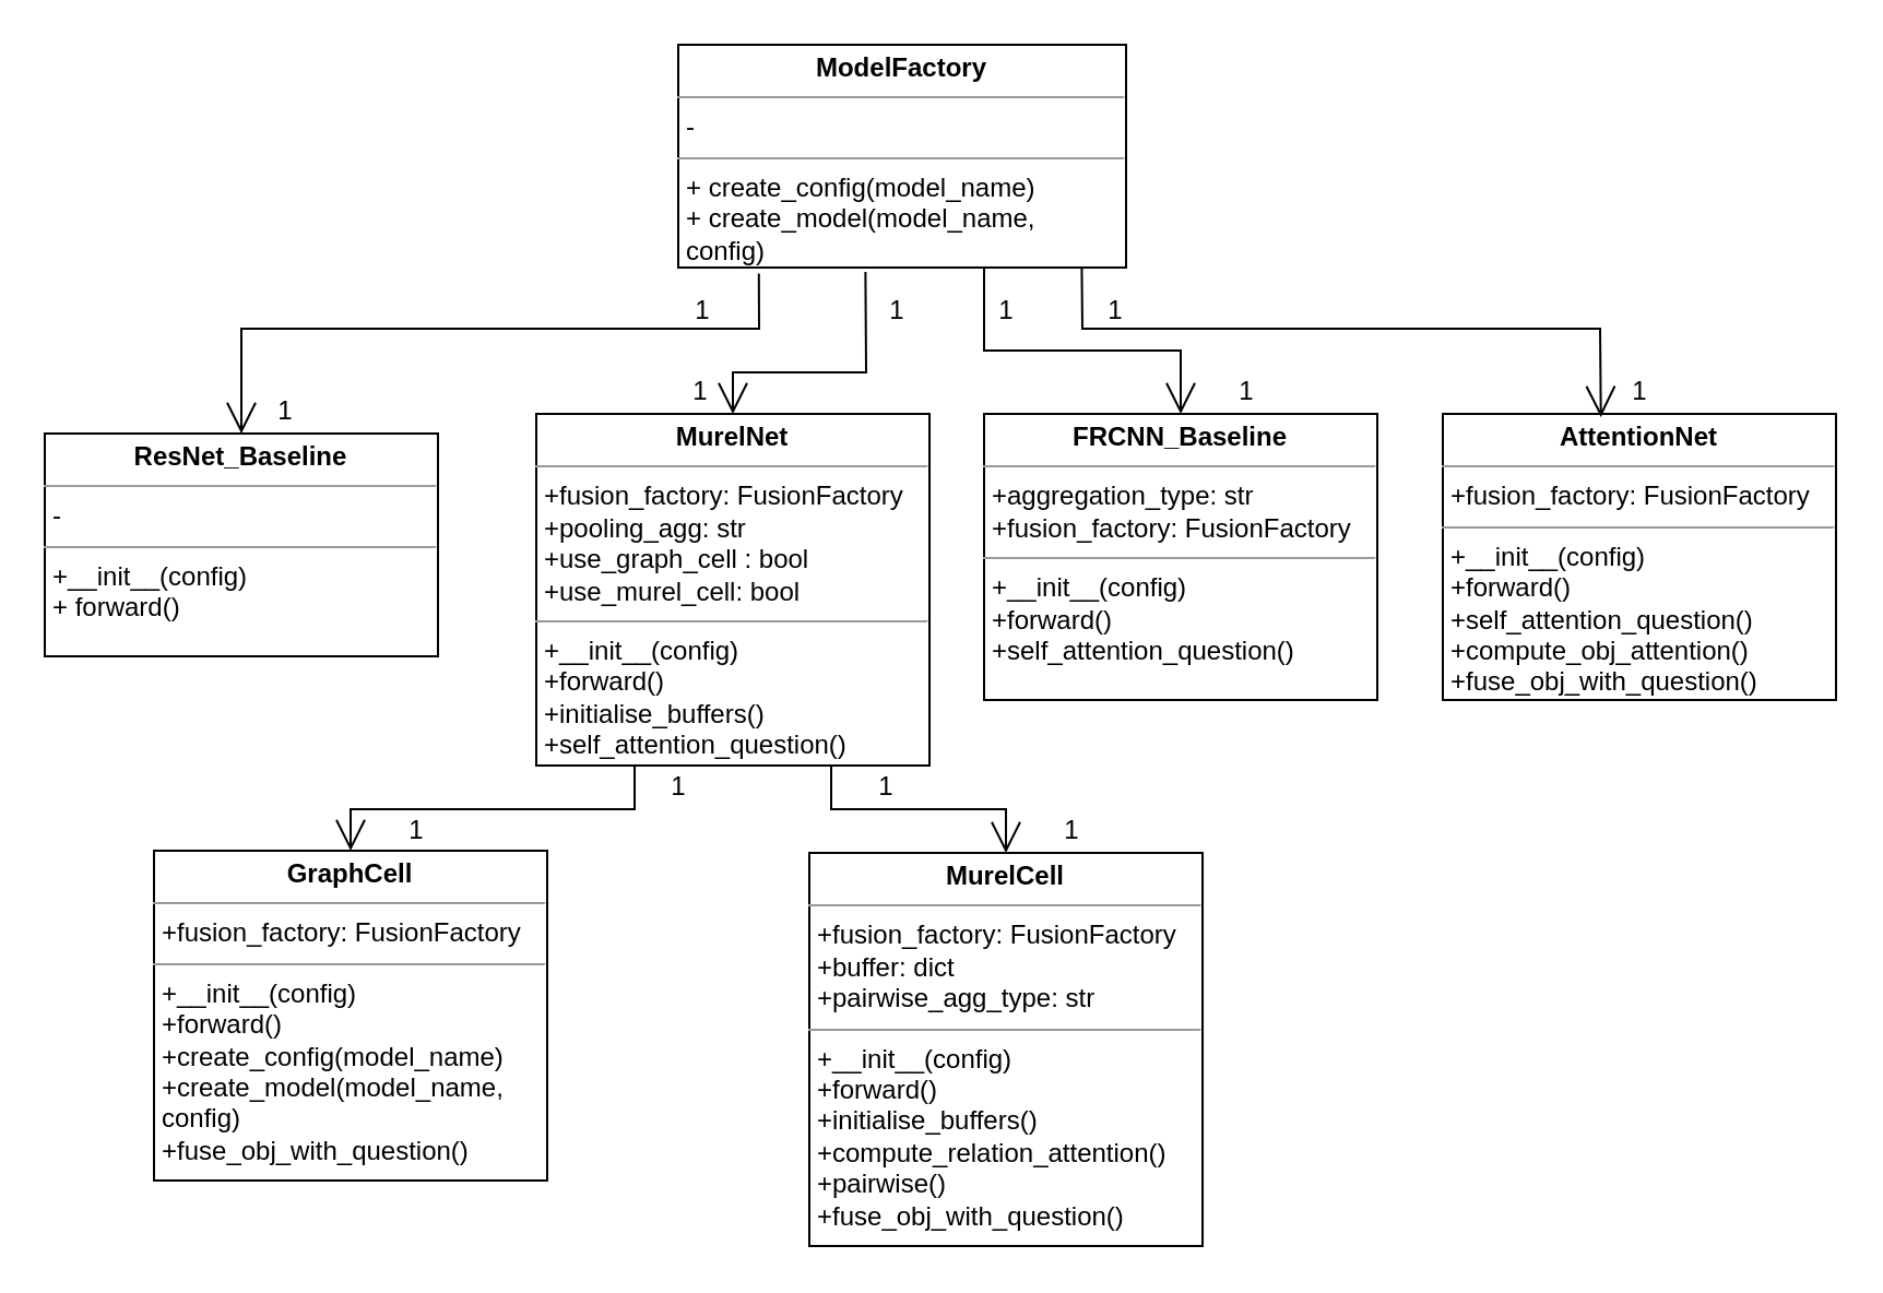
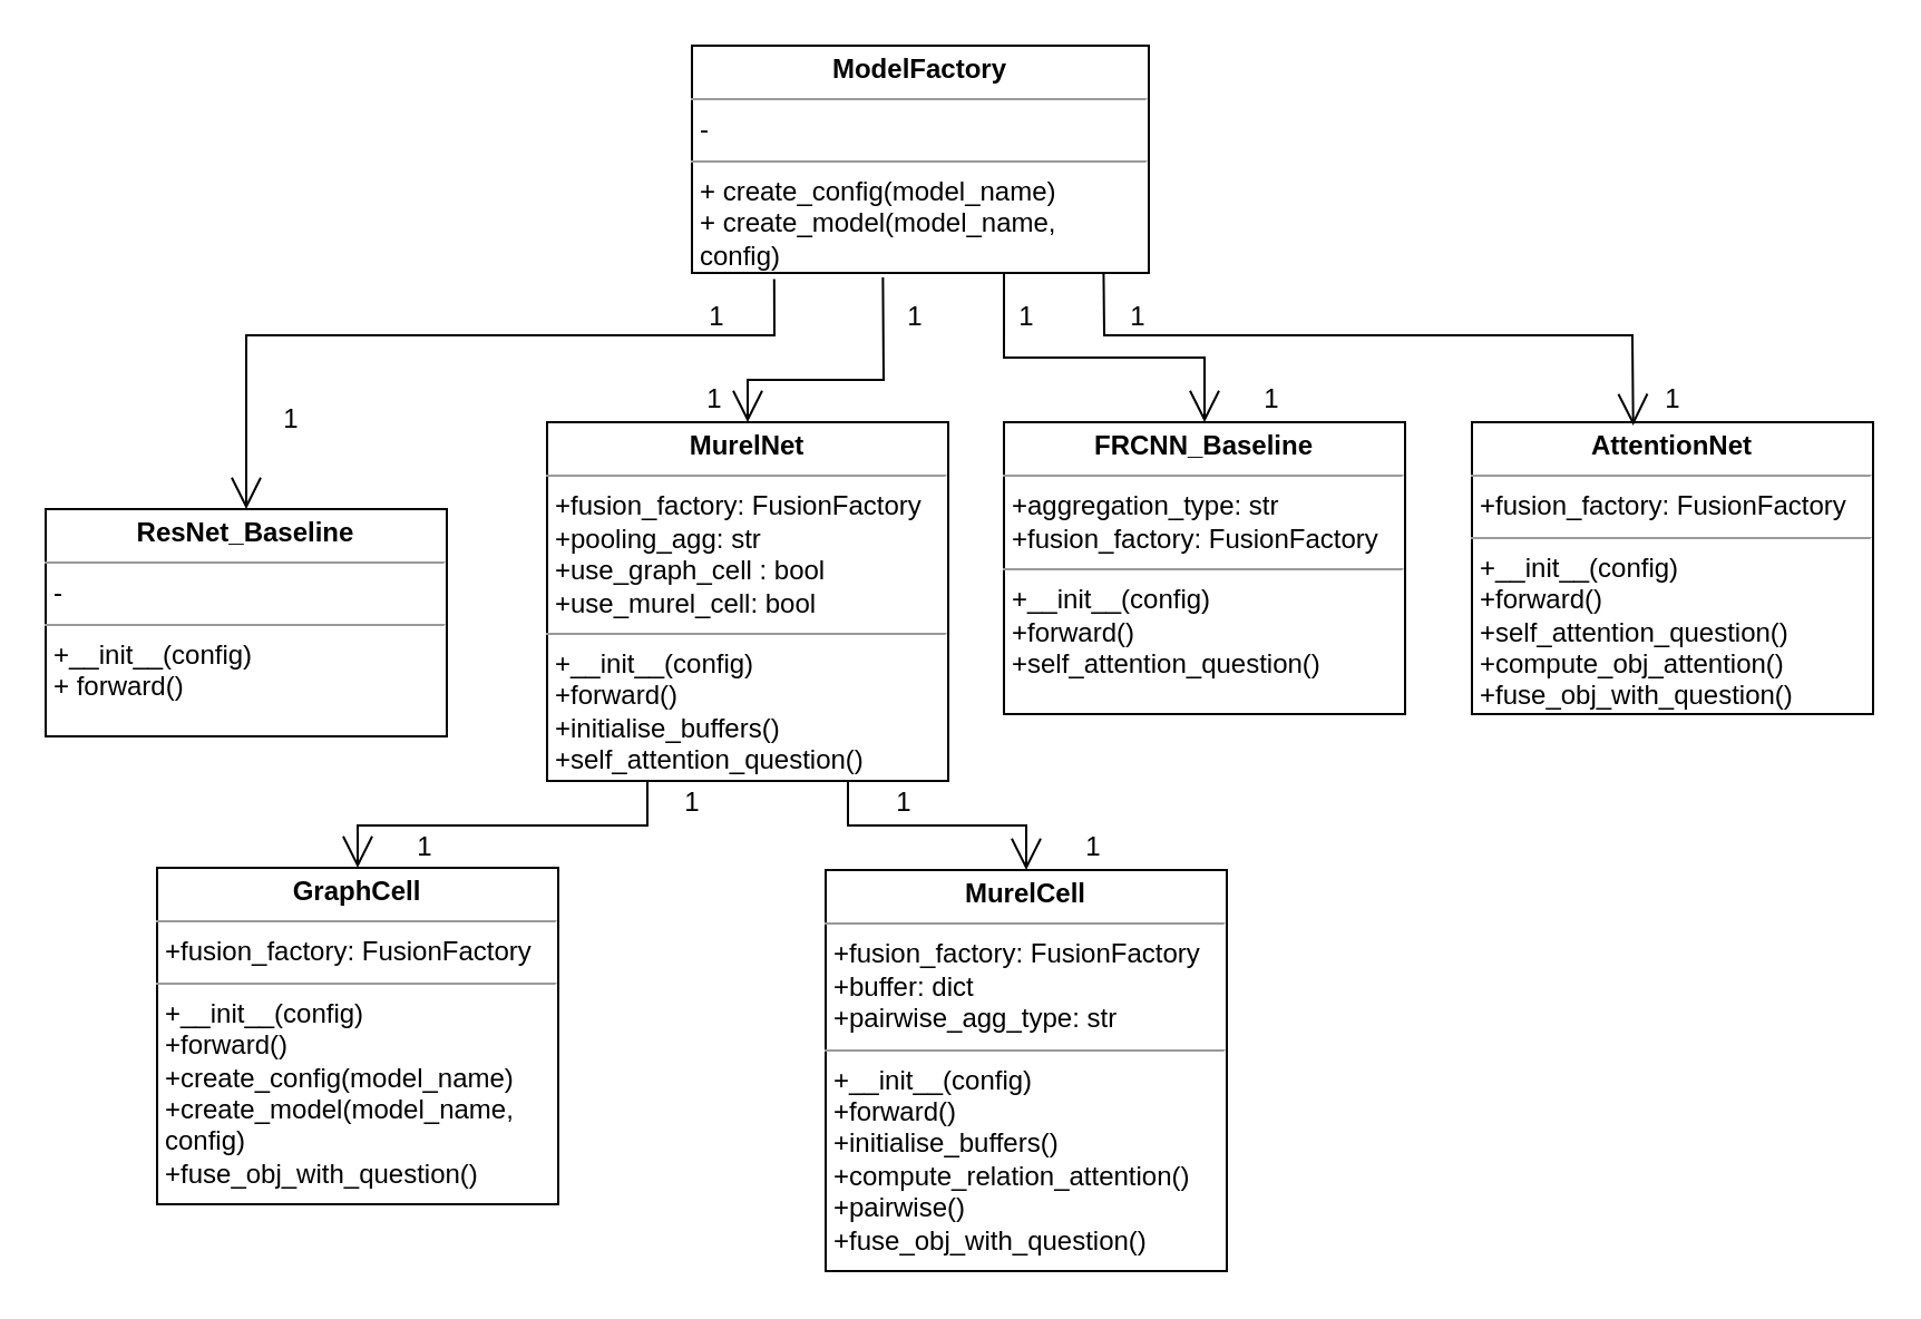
  <mxCell id="0" />
  <mxCell id="1" parent="0" />
  <mxCell id="2" value="&lt;p style=&quot;margin: 0px ; margin-top: 4px ; text-align: center&quot;&gt;&lt;b&gt;ModelFactory&lt;/b&gt;&lt;/p&gt;&lt;hr size=&quot;1&quot;&gt;&lt;p style=&quot;margin: 0px ; margin-left: 4px&quot;&gt;&lt;span&gt;-&lt;/span&gt;&lt;/p&gt;&lt;hr size=&quot;1&quot;&gt;&lt;p style=&quot;margin: 0px ; margin-left: 4px&quot;&gt;+ create_config(model_name)&lt;br&gt;&lt;/p&gt;&lt;p style=&quot;margin: 0px ; margin-left: 4px&quot;&gt;+ create_model(model_name,&amp;nbsp;&lt;/p&gt;&lt;p style=&quot;margin: 0px ; margin-left: 4px&quot;&gt;config)&lt;/p&gt;" style="verticalAlign=top;align=left;overflow=fill;fontSize=12;fontFamily=Helvetica;html=1;rounded=0;shadow=0;comic=0;labelBackgroundColor=none;strokeWidth=1" vertex="1" parent="1"><mxGeometry x="310" y="20" width="205" height="102" as="geometry" /></mxCell>
  <mxCell id="3" value="&lt;p style=&quot;margin: 0px ; margin-top: 4px ; text-align: center&quot;&gt;&lt;b&gt;MurelNet&lt;/b&gt;&lt;/p&gt;&lt;hr size=&quot;1&quot;&gt;&lt;p style=&quot;margin: 0px ; margin-left: 4px&quot;&gt;+fusion_factory: FusionFactory&lt;/p&gt;&lt;p style=&quot;margin: 0px ; margin-left: 4px&quot;&gt;+pooling_agg: str&lt;/p&gt;&lt;p style=&quot;margin: 0px ; margin-left: 4px&quot;&gt;+use_graph_cell : bool&lt;/p&gt;&lt;p style=&quot;margin: 0px ; margin-left: 4px&quot;&gt;+use_murel_cell: bool&lt;/p&gt;&lt;hr size=&quot;1&quot;&gt;&lt;p style=&quot;margin: 0px ; margin-left: 4px&quot;&gt;+__init__(config)&lt;/p&gt;&lt;p style=&quot;margin: 0px ; margin-left: 4px&quot;&gt;+forward()&lt;/p&gt;&lt;p style=&quot;margin: 0px ; margin-left: 4px&quot;&gt;+initialise_buffers()&lt;/p&gt;&lt;p style=&quot;margin: 0px ; margin-left: 4px&quot;&gt;+self_attention_question()&lt;/p&gt;" style="verticalAlign=top;align=left;overflow=fill;fontSize=12;fontFamily=Helvetica;html=1;rounded=0;shadow=0;comic=0;labelBackgroundColor=none;strokeWidth=1" vertex="1" parent="1"><mxGeometry x="245" y="189" width="180" height="161" as="geometry" /></mxCell>
  <mxCell id="4" value="&lt;p style=&quot;margin: 0px ; margin-top: 4px ; text-align: center&quot;&gt;&lt;b&gt;MurelCell&lt;/b&gt;&lt;/p&gt;&lt;hr size=&quot;1&quot;&gt;&lt;p style=&quot;margin: 0px ; margin-left: 4px&quot;&gt;+fusion_factory: FusionFactory&lt;/p&gt;&lt;p style=&quot;margin: 0px ; margin-left: 4px&quot;&gt;+buffer: dict&lt;/p&gt;&lt;p style=&quot;margin: 0px ; margin-left: 4px&quot;&gt;+pairwise_agg_type: str&lt;/p&gt;&lt;hr size=&quot;1&quot;&gt;&lt;p style=&quot;margin: 0px ; margin-left: 4px&quot;&gt;+__init__(config)&lt;/p&gt;&lt;p style=&quot;margin: 0px ; margin-left: 4px&quot;&gt;+forward()&lt;/p&gt;&lt;p style=&quot;margin: 0px ; margin-left: 4px&quot;&gt;+initialise_buffers()&lt;/p&gt;&lt;p style=&quot;margin: 0px ; margin-left: 4px&quot;&gt;&lt;span&gt;+compute_relation_attention()&lt;/span&gt;&lt;/p&gt;&lt;p style=&quot;margin: 0px ; margin-left: 4px&quot;&gt;&lt;span&gt;+pairwise()&lt;/span&gt;&lt;/p&gt;&lt;p style=&quot;margin: 0px ; margin-left: 4px&quot;&gt;&lt;span&gt;+fuse_obj_with_question()&lt;/span&gt;&lt;/p&gt;" style="verticalAlign=top;align=left;overflow=fill;fontSize=12;fontFamily=Helvetica;html=1;rounded=0;shadow=0;comic=0;labelBackgroundColor=none;strokeWidth=1" vertex="1" parent="1"><mxGeometry x="370" y="390" width="180" height="180" as="geometry" /></mxCell>
  <mxCell id="5" value="&lt;p style=&quot;margin: 0px ; margin-top: 4px ; text-align: center&quot;&gt;&lt;b&gt;AttentionNet&lt;/b&gt;&lt;/p&gt;&lt;hr size=&quot;1&quot;&gt;&lt;p style=&quot;margin: 0px ; margin-left: 4px&quot;&gt;+fusion_factory: FusionFactory&lt;/p&gt;&lt;hr size=&quot;1&quot;&gt;&lt;p style=&quot;margin: 0px ; margin-left: 4px&quot;&gt;+__init__(config)&lt;/p&gt;&lt;p style=&quot;margin: 0px ; margin-left: 4px&quot;&gt;+forward()&lt;/p&gt;&lt;p style=&quot;margin: 0px ; margin-left: 4px&quot;&gt;+self_attention_question()&lt;/p&gt;&lt;p style=&quot;margin: 0px ; margin-left: 4px&quot;&gt;+compute_obj_attention()&lt;/p&gt;&lt;p style=&quot;margin: 0px ; margin-left: 4px&quot;&gt;+fuse_obj_with_question()&lt;/p&gt;" style="verticalAlign=top;align=left;overflow=fill;fontSize=12;fontFamily=Helvetica;html=1;rounded=0;shadow=0;comic=0;labelBackgroundColor=none;strokeWidth=1" vertex="1" parent="1"><mxGeometry x="660" y="189" width="180" height="131" as="geometry" /></mxCell>
  <mxCell id="6" value="&lt;p style=&quot;margin: 0px ; margin-top: 4px ; text-align: center&quot;&gt;&lt;b&gt;FRCNN_Baseline&lt;/b&gt;&lt;/p&gt;&lt;hr size=&quot;1&quot;&gt;&lt;p style=&quot;margin: 0px ; margin-left: 4px&quot;&gt;+aggregation_type: str&lt;/p&gt;&lt;p style=&quot;margin: 0px ; margin-left: 4px&quot;&gt;+fusion_factory: FusionFactory&lt;/p&gt;&lt;hr size=&quot;1&quot;&gt;&lt;p style=&quot;margin: 0px ; margin-left: 4px&quot;&gt;+__init__(config)&lt;/p&gt;&lt;p style=&quot;margin: 0px ; margin-left: 4px&quot;&gt;+forward()&lt;/p&gt;&lt;p style=&quot;margin: 0px ; margin-left: 4px&quot;&gt;+self_attention_question()&lt;/p&gt;&lt;p style=&quot;margin: 0px ; margin-left: 4px&quot;&gt;&lt;br&gt;&lt;/p&gt;" style="verticalAlign=top;align=left;overflow=fill;fontSize=12;fontFamily=Helvetica;html=1;rounded=0;shadow=0;comic=0;labelBackgroundColor=none;strokeWidth=1" vertex="1" parent="1"><mxGeometry x="450" y="189" width="180" height="131" as="geometry" /></mxCell>
  <mxCell id="7" value="&lt;p style=&quot;margin: 0px ; margin-top: 4px ; text-align: center&quot;&gt;&lt;b&gt;GraphCell&lt;/b&gt;&lt;/p&gt;&lt;hr size=&quot;1&quot;&gt;&lt;p style=&quot;margin: 0px ; margin-left: 4px&quot;&gt;+fusion_factory: FusionFactory&lt;br&gt;&lt;/p&gt;&lt;hr size=&quot;1&quot;&gt;&lt;p style=&quot;margin: 0px ; margin-left: 4px&quot;&gt;+__init__(config)&lt;/p&gt;&lt;p style=&quot;margin: 0px ; margin-left: 4px&quot;&gt;+forward()&lt;/p&gt;&lt;p style=&quot;margin: 0px ; margin-left: 4px&quot;&gt;+create_config(model_name)&lt;br&gt;&lt;/p&gt;&lt;p style=&quot;margin: 0px ; margin-left: 4px&quot;&gt;+create_model(model_name,&amp;nbsp;&lt;/p&gt;&lt;p style=&quot;margin: 0px ; margin-left: 4px&quot;&gt;config)&lt;/p&gt;&lt;p style=&quot;margin: 0px ; margin-left: 4px&quot;&gt;+fuse_obj_with_question()&lt;/p&gt;" style="verticalAlign=top;align=left;overflow=fill;fontSize=12;fontFamily=Helvetica;html=1;rounded=0;shadow=0;comic=0;labelBackgroundColor=none;strokeWidth=1" vertex="1" parent="1"><mxGeometry x="70" y="389" width="180" height="151" as="geometry" /></mxCell>
- <mxCell id="8" value="&lt;p style=&quot;margin: 0px ; margin-top: 4px ; text-align: center&quot;&gt;&lt;b&gt;ResNet_Baseline&lt;/b&gt;&lt;/p&gt;&lt;hr size=&quot;1&quot;&gt;&lt;p style=&quot;margin: 0px ; margin-left: 4px&quot;&gt;&lt;span&gt;-&lt;/span&gt;&lt;/p&gt;&lt;hr size=&quot;1&quot;&gt;&lt;p style=&quot;margin: 0px ; margin-left: 4px&quot;&gt;+__init__(config)&lt;/p&gt;&lt;p style=&quot;margin: 0px ; margin-left: 4px&quot;&gt;+ forward()&lt;/p&gt;" style="verticalAlign=top;align=left;overflow=fill;fontSize=12;fontFamily=Helvetica;html=1;rounded=0;shadow=0;comic=0;labelBackgroundColor=none;strokeWidth=1" vertex="1" parent="1"><mxGeometry x="20" y="198" width="180" height="102" as="geometry" /></mxCell>
+ <mxCell id="8" value="&lt;p style=&quot;margin: 0px ; margin-top: 4px ; text-align: center&quot;&gt;&lt;b&gt;ResNet_Baseline&lt;/b&gt;&lt;/p&gt;&lt;hr size=&quot;1&quot;&gt;&lt;p style=&quot;margin: 0px ; margin-left: 4px&quot;&gt;&lt;span&gt;-&lt;/span&gt;&lt;/p&gt;&lt;hr size=&quot;1&quot;&gt;&lt;p style=&quot;margin: 0px ; margin-left: 4px&quot;&gt;+__init__(config)&lt;/p&gt;&lt;p style=&quot;margin: 0px ; margin-left: 4px&quot;&gt;+ forward()&lt;/p&gt;" style="verticalAlign=top;align=left;overflow=fill;fontSize=12;fontFamily=Helvetica;html=1;rounded=0;shadow=0;comic=0;labelBackgroundColor=none;strokeWidth=1" vertex="1" parent="1"><mxGeometry x="20" y="228" width="180" height="102" as="geometry" /></mxCell>
  <mxCell id="9" value="" style="endArrow=open;endFill=1;endSize=12;html=1;entryX=0.5;entryY=0;entryDx=0;entryDy=0;rounded=0;exitX=0.18;exitY=1.027;exitDx=0;exitDy=0;exitPerimeter=0;" edge="1" parent="1" source="2" target="8"><mxGeometry width="160" relative="1" as="geometry"><mxPoint x="417" y="122" as="sourcePoint" /><mxPoint x="500" y="140" as="targetPoint" /><Array as="points"><mxPoint x="347" y="150" /><mxPoint x="110" y="150" /></Array></mxGeometry></mxCell>
  <mxCell id="10" value="" style="endArrow=open;endFill=1;endSize=12;html=1;rounded=0;entryX=0.5;entryY=0;entryDx=0;entryDy=0;exitX=0.418;exitY=1.02;exitDx=0;exitDy=0;exitPerimeter=0;" edge="1" parent="1" source="2" target="3"><mxGeometry width="160" relative="1" as="geometry"><mxPoint x="420" y="122" as="sourcePoint" /><mxPoint x="335" y="170" as="targetPoint" /><Array as="points"><mxPoint x="396" y="170" /><mxPoint x="335" y="170" /></Array></mxGeometry></mxCell>
  <mxCell id="11" value="" style="endArrow=open;endFill=1;endSize=12;html=1;exitX=0.683;exitY=1.004;exitDx=0;exitDy=0;rounded=0;entryX=0.5;entryY=0;entryDx=0;entryDy=0;exitPerimeter=0;" edge="1" parent="1" source="2" target="6"><mxGeometry width="160" relative="1" as="geometry"><mxPoint x="480" y="160" as="sourcePoint" /><mxPoint x="640" y="160" as="targetPoint" /><Array as="points"><mxPoint x="450" y="160" /><mxPoint x="540" y="160" /></Array></mxGeometry></mxCell>
  <mxCell id="12" value="" style="endArrow=open;endFill=1;endSize=12;html=1;exitX=0.901;exitY=0.996;exitDx=0;exitDy=0;exitPerimeter=0;rounded=0;entryX=0.402;entryY=0.011;entryDx=0;entryDy=0;entryPerimeter=0;" edge="1" parent="1" source="2" target="5"><mxGeometry width="160" relative="1" as="geometry"><mxPoint x="590" y="140" as="sourcePoint" /><mxPoint x="750" y="140" as="targetPoint" /><Array as="points"><mxPoint x="495" y="150" /><mxPoint x="732" y="150" /></Array></mxGeometry></mxCell>
  <mxCell id="13" value="" style="endArrow=open;endFill=1;endSize=12;html=1;entryX=0.5;entryY=0;entryDx=0;entryDy=0;strokeColor=#000000;rounded=0;" edge="1" parent="1" target="7"><mxGeometry width="160" relative="1" as="geometry"><mxPoint x="290" y="350" as="sourcePoint" /><mxPoint x="420" y="370" as="targetPoint" /><Array as="points"><mxPoint x="290" y="370" /><mxPoint x="160" y="370" /></Array></mxGeometry></mxCell>
  <mxCell id="14" value="" style="endArrow=open;endFill=1;endSize=12;html=1;strokeColor=#000000;exitX=0.75;exitY=1;exitDx=0;exitDy=0;entryX=0.5;entryY=0;entryDx=0;entryDy=0;rounded=0;" edge="1" parent="1" source="3" target="4"><mxGeometry width="160" relative="1" as="geometry"><mxPoint x="320" y="370" as="sourcePoint" /><mxPoint x="480" y="370" as="targetPoint" /><Array as="points"><mxPoint x="380" y="370" /><mxPoint x="460" y="370" /></Array></mxGeometry></mxCell>
  <mxCell id="15" value="1" style="text;html=1;align=center;verticalAlign=middle;resizable=0;points=[];autosize=1;" vertex="1" parent="1"><mxGeometry x="311" y="132" width="20" height="20" as="geometry" /></mxCell>
  <mxCell id="16" value="1" style="text;html=1;align=center;verticalAlign=middle;resizable=0;points=[];autosize=1;" vertex="1" parent="1"><mxGeometry x="120" y="178" width="20" height="20" as="geometry" /></mxCell>
  <mxCell id="17" value="1" style="text;html=1;align=center;verticalAlign=middle;resizable=0;points=[];autosize=1;" vertex="1" parent="1"><mxGeometry x="400" y="132" width="20" height="20" as="geometry" /></mxCell>
  <mxCell id="18" value="1" style="text;html=1;align=center;verticalAlign=middle;resizable=0;points=[];autosize=1;" vertex="1" parent="1"><mxGeometry x="310" y="169" width="20" height="20" as="geometry" /></mxCell>
  <mxCell id="19" value="1" style="text;html=1;align=center;verticalAlign=middle;resizable=0;points=[];autosize=1;" vertex="1" parent="1"><mxGeometry x="450" y="132" width="20" height="20" as="geometry" /></mxCell>
  <mxCell id="20" value="1" style="text;html=1;align=center;verticalAlign=middle;resizable=0;points=[];autosize=1;" vertex="1" parent="1"><mxGeometry x="500" y="132" width="20" height="20" as="geometry" /></mxCell>
  <mxCell id="21" value="1" style="text;html=1;align=center;verticalAlign=middle;resizable=0;points=[];autosize=1;" vertex="1" parent="1"><mxGeometry x="740" y="169" width="20" height="20" as="geometry" /></mxCell>
  <mxCell id="22" value="1" style="text;html=1;align=center;verticalAlign=middle;resizable=0;points=[];autosize=1;" vertex="1" parent="1"><mxGeometry x="560" y="169" width="20" height="20" as="geometry" /></mxCell>
  <mxCell id="23" value="1" style="text;html=1;align=center;verticalAlign=middle;resizable=0;points=[];autosize=1;" vertex="1" parent="1"><mxGeometry x="300" y="350" width="20" height="20" as="geometry" /></mxCell>
  <mxCell id="24" value="1" style="text;html=1;align=center;verticalAlign=middle;resizable=0;points=[];autosize=1;" vertex="1" parent="1"><mxGeometry x="395" y="350" width="20" height="20" as="geometry" /></mxCell>
  <mxCell id="25" value="1" style="text;html=1;align=center;verticalAlign=middle;resizable=0;points=[];autosize=1;" vertex="1" parent="1"><mxGeometry x="480" y="370" width="20" height="20" as="geometry" /></mxCell>
  <mxCell id="26" value="1" style="text;html=1;align=center;verticalAlign=middle;resizable=0;points=[];autosize=1;" vertex="1" parent="1"><mxGeometry x="180" y="370" width="20" height="20" as="geometry" /></mxCell>
